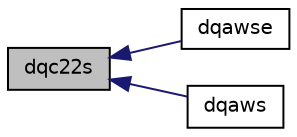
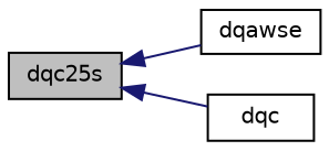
  digraph {
    rankdir=LR
    node [color=black fillcolor=white fontname=Helvetica fontsize=10 shape=record style=filled]
    edge [color=midnightblue dir=back fontname=Helvetica fontsize=10 labelfontname=Helvetica labelfontsize=10 style=solid]
-   n1 [fillcolor=grey75 fontcolor=black height=0.2 label=dqc22s width=0.4]
+   n1 [fillcolor=grey75 fontcolor=black height=0.2 label=dqc25s width=0.4]
    n2 [height=0.2 label=dqawse width=0.4]
-   n3 [height=0.2 label=dqaws width=0.4]
+   n3 [height=0.2 label=dqc width=0.4]
    n1 -> n2
    n1 -> n3
  }
